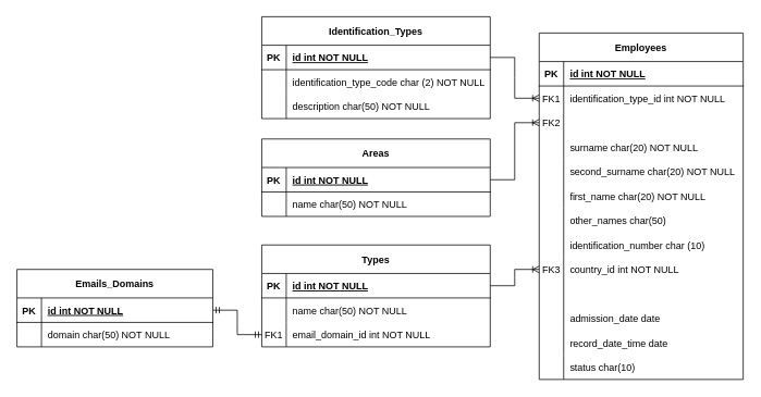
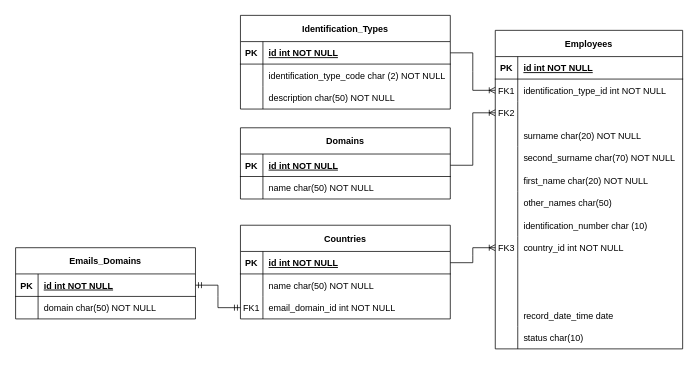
  <mxCell id="0" />
  <mxCell id="1" parent="0" />
  <mxCell id="2" value="Employees" style="shape=table;startSize=35;container=1;collapsible=1;childLayout=tableLayout;fixedRows=1;rowLines=0;fontStyle=1;align=center;resizeLast=1;" parent="1" vertex="1"><mxGeometry x="660" y="40" width="250" height="425" as="geometry" /></mxCell>
  <mxCell id="3" value="" style="shape=partialRectangle;collapsible=0;dropTarget=0;pointerEvents=0;fillColor=none;points=[[0,0.5],[1,0.5]];portConstraint=eastwest;top=0;left=0;right=0;bottom=1;" parent="2" vertex="1"><mxGeometry y="35" width="250" height="30" as="geometry" /></mxCell>
  <mxCell id="4" value="PK" style="shape=partialRectangle;overflow=hidden;connectable=0;fillColor=none;top=0;left=0;bottom=0;right=0;fontStyle=1;" parent="3" vertex="1"><mxGeometry width="30" height="30" as="geometry"><mxRectangle width="30" height="30" as="alternateBounds" /></mxGeometry></mxCell>
  <mxCell id="5" value="id int NOT NULL " style="shape=partialRectangle;overflow=hidden;connectable=0;fillColor=none;top=0;left=0;bottom=0;right=0;align=left;spacingLeft=6;fontStyle=5;" parent="3" vertex="1"><mxGeometry x="30" width="220" height="30" as="geometry"><mxRectangle width="220" height="30" as="alternateBounds" /></mxGeometry></mxCell>
  <mxCell id="6" value="" style="shape=partialRectangle;collapsible=0;dropTarget=0;pointerEvents=0;fillColor=none;points=[[0,0.5],[1,0.5]];portConstraint=eastwest;top=0;left=0;right=0;bottom=0;" parent="2" vertex="1"><mxGeometry y="65" width="250" height="30" as="geometry" /></mxCell>
  <mxCell id="7" value="FK1" style="shape=partialRectangle;overflow=hidden;connectable=0;fillColor=none;top=0;left=0;bottom=0;right=0;" parent="6" vertex="1"><mxGeometry width="30" height="30" as="geometry"><mxRectangle width="30" height="30" as="alternateBounds" /></mxGeometry></mxCell>
  <mxCell id="8" value="identification_type_id int NOT NULL" style="shape=partialRectangle;overflow=hidden;connectable=0;fillColor=none;top=0;left=0;bottom=0;right=0;align=left;spacingLeft=6;fontStyle=0" parent="6" vertex="1"><mxGeometry x="30" width="220" height="30" as="geometry"><mxRectangle width="220" height="30" as="alternateBounds" /></mxGeometry></mxCell>
  <mxCell id="9" value="" style="shape=partialRectangle;collapsible=0;dropTarget=0;pointerEvents=0;fillColor=none;points=[[0,0.5],[1,0.5]];portConstraint=eastwest;top=0;left=0;right=0;bottom=0;" parent="2" vertex="1"><mxGeometry y="95" width="250" height="30" as="geometry" /></mxCell>
  <mxCell id="10" value="FK2" style="shape=partialRectangle;overflow=hidden;connectable=0;fillColor=none;top=0;left=0;bottom=0;right=0;" parent="9" vertex="1"><mxGeometry width="30" height="30" as="geometry"><mxRectangle width="30" height="30" as="alternateBounds" /></mxGeometry></mxCell>
  <mxCell id="11" value="" style="shape=partialRectangle;collapsible=0;dropTarget=0;pointerEvents=0;fillColor=none;points=[[0,0.5],[1,0.5]];portConstraint=eastwest;top=0;left=0;right=0;bottom=0;" parent="2" vertex="1"><mxGeometry y="125" width="250" height="30" as="geometry" /></mxCell>
  <mxCell id="12" value="" style="shape=partialRectangle;overflow=hidden;connectable=0;fillColor=none;top=0;left=0;bottom=0;right=0;" parent="11" vertex="1"><mxGeometry width="30" height="30" as="geometry"><mxRectangle width="30" height="30" as="alternateBounds" /></mxGeometry></mxCell>
  <mxCell id="13" value="surname char(20) NOT NULL" style="shape=partialRectangle;overflow=hidden;connectable=0;fillColor=none;top=0;left=0;bottom=0;right=0;align=left;spacingLeft=6;fontStyle=0" parent="11" vertex="1"><mxGeometry x="30" width="220" height="30" as="geometry"><mxRectangle width="220" height="30" as="alternateBounds" /></mxGeometry></mxCell>
  <mxCell id="14" value="" style="shape=partialRectangle;collapsible=0;dropTarget=0;pointerEvents=0;fillColor=none;points=[[0,0.5],[1,0.5]];portConstraint=eastwest;top=0;left=0;right=0;bottom=0;" parent="2" vertex="1"><mxGeometry y="155" width="250" height="30" as="geometry" /></mxCell>
  <mxCell id="15" value="" style="shape=partialRectangle;overflow=hidden;connectable=0;fillColor=none;top=0;left=0;bottom=0;right=0;" parent="14" vertex="1"><mxGeometry width="30" height="30" as="geometry"><mxRectangle width="30" height="30" as="alternateBounds" /></mxGeometry></mxCell>
- <mxCell id="16" value="second_surname char(20) NOT NULL" style="shape=partialRectangle;overflow=hidden;connectable=0;fillColor=none;top=0;left=0;bottom=0;right=0;align=left;spacingLeft=6;fontStyle=0" parent="14" vertex="1"><mxGeometry x="30" width="220" height="30" as="geometry"><mxRectangle width="220" height="30" as="alternateBounds" /></mxGeometry></mxCell>
+ <mxCell id="16" value="second_surname char(70) NOT NULL" style="shape=partialRectangle;overflow=hidden;connectable=0;fillColor=none;top=0;left=0;bottom=0;right=0;align=left;spacingLeft=6;fontStyle=0" parent="14" vertex="1"><mxGeometry x="30" width="220" height="30" as="geometry"><mxRectangle width="220" height="30" as="alternateBounds" /></mxGeometry></mxCell>
  <mxCell id="17" value="" style="shape=partialRectangle;collapsible=0;dropTarget=0;pointerEvents=0;fillColor=none;points=[[0,0.5],[1,0.5]];portConstraint=eastwest;top=0;left=0;right=0;bottom=0;" parent="2" vertex="1"><mxGeometry y="185" width="250" height="30" as="geometry" /></mxCell>
  <mxCell id="18" value="" style="shape=partialRectangle;overflow=hidden;connectable=0;fillColor=none;top=0;left=0;bottom=0;right=0;" parent="17" vertex="1"><mxGeometry width="30" height="30" as="geometry"><mxRectangle width="30" height="30" as="alternateBounds" /></mxGeometry></mxCell>
  <mxCell id="19" value="first_name char(20) NOT NULL" style="shape=partialRectangle;overflow=hidden;connectable=0;fillColor=none;top=0;left=0;bottom=0;right=0;align=left;spacingLeft=6;fontStyle=0" parent="17" vertex="1"><mxGeometry x="30" width="220" height="30" as="geometry"><mxRectangle width="220" height="30" as="alternateBounds" /></mxGeometry></mxCell>
  <mxCell id="20" value="" style="shape=partialRectangle;collapsible=0;dropTarget=0;pointerEvents=0;fillColor=none;points=[[0,0.5],[1,0.5]];portConstraint=eastwest;top=0;left=0;right=0;bottom=0;" parent="2" vertex="1"><mxGeometry y="215" width="250" height="30" as="geometry" /></mxCell>
  <mxCell id="21" value="" style="shape=partialRectangle;overflow=hidden;connectable=0;fillColor=none;top=0;left=0;bottom=0;right=0;" parent="20" vertex="1"><mxGeometry width="30" height="30" as="geometry"><mxRectangle width="30" height="30" as="alternateBounds" /></mxGeometry></mxCell>
  <mxCell id="22" value="other_names char(50)" style="shape=partialRectangle;overflow=hidden;connectable=0;fillColor=none;top=0;left=0;bottom=0;right=0;align=left;spacingLeft=6;fontStyle=0" parent="20" vertex="1"><mxGeometry x="30" width="220" height="30" as="geometry"><mxRectangle width="220" height="30" as="alternateBounds" /></mxGeometry></mxCell>
  <mxCell id="23" value="" style="shape=partialRectangle;collapsible=0;dropTarget=0;pointerEvents=0;fillColor=none;points=[[0,0.5],[1,0.5]];portConstraint=eastwest;top=0;left=0;right=0;bottom=0;" parent="2" vertex="1"><mxGeometry y="245" width="250" height="30" as="geometry" /></mxCell>
  <mxCell id="24" value="" style="shape=partialRectangle;overflow=hidden;connectable=0;fillColor=none;top=0;left=0;bottom=0;right=0;" parent="23" vertex="1"><mxGeometry width="30" height="30" as="geometry"><mxRectangle width="30" height="30" as="alternateBounds" /></mxGeometry></mxCell>
  <mxCell id="25" value="identification_number char (10)" style="shape=partialRectangle;overflow=hidden;connectable=0;fillColor=none;top=0;left=0;bottom=0;right=0;align=left;spacingLeft=6;fontStyle=0" parent="23" vertex="1"><mxGeometry x="30" width="220" height="30" as="geometry"><mxRectangle width="220" height="30" as="alternateBounds" /></mxGeometry></mxCell>
  <mxCell id="26" value="" style="shape=partialRectangle;collapsible=0;dropTarget=0;pointerEvents=0;fillColor=none;points=[[0,0.5],[1,0.5]];portConstraint=eastwest;top=0;left=0;right=0;bottom=0;" parent="2" vertex="1"><mxGeometry y="275" width="250" height="30" as="geometry" /></mxCell>
  <mxCell id="27" value="FK3" style="shape=partialRectangle;overflow=hidden;connectable=0;fillColor=none;top=0;left=0;bottom=0;right=0;" parent="26" vertex="1"><mxGeometry width="30" height="30" as="geometry"><mxRectangle width="30" height="30" as="alternateBounds" /></mxGeometry></mxCell>
  <mxCell id="28" value="country_id int NOT NULL" style="shape=partialRectangle;overflow=hidden;connectable=0;fillColor=none;top=0;left=0;bottom=0;right=0;align=left;spacingLeft=6;fontStyle=0" parent="26" vertex="1"><mxGeometry x="30" width="220" height="30" as="geometry"><mxRectangle width="220" height="30" as="alternateBounds" /></mxGeometry></mxCell>
  <mxCell id="29" value="" style="shape=partialRectangle;collapsible=0;dropTarget=0;pointerEvents=0;fillColor=none;points=[[0,0.5],[1,0.5]];portConstraint=eastwest;top=0;left=0;right=0;bottom=0;" parent="2" vertex="1"><mxGeometry y="305" width="250" height="30" as="geometry" /></mxCell>
  <mxCell id="30" value="" style="shape=partialRectangle;overflow=hidden;connectable=0;fillColor=none;top=0;left=0;bottom=0;right=0;" parent="29" vertex="1"><mxGeometry width="30" height="30" as="geometry"><mxRectangle width="30" height="30" as="alternateBounds" /></mxGeometry></mxCell>
  <mxCell id="31" value="" style="shape=partialRectangle;collapsible=0;dropTarget=0;pointerEvents=0;fillColor=none;points=[[0,0.5],[1,0.5]];portConstraint=eastwest;top=0;left=0;right=0;bottom=0;" parent="2" vertex="1"><mxGeometry y="335" width="250" height="30" as="geometry" /></mxCell>
  <mxCell id="32" value="" style="shape=partialRectangle;overflow=hidden;connectable=0;fillColor=none;top=0;left=0;bottom=0;right=0;" parent="31" vertex="1"><mxGeometry width="30" height="30" as="geometry"><mxRectangle width="30" height="30" as="alternateBounds" /></mxGeometry></mxCell>
- <mxCell id="33" value="admission_date date" style="shape=partialRectangle;overflow=hidden;connectable=0;fillColor=none;top=0;left=0;bottom=0;right=0;align=left;spacingLeft=6;fontStyle=0" parent="31" vertex="1"><mxGeometry x="30" width="220" height="30" as="geometry"><mxRectangle width="220" height="30" as="alternateBounds" /></mxGeometry></mxCell>
  <mxCell id="34" value="" style="shape=partialRectangle;collapsible=0;dropTarget=0;pointerEvents=0;fillColor=none;points=[[0,0.5],[1,0.5]];portConstraint=eastwest;top=0;left=0;right=0;bottom=0;" parent="2" vertex="1"><mxGeometry y="365" width="250" height="30" as="geometry" /></mxCell>
  <mxCell id="35" value="" style="shape=partialRectangle;overflow=hidden;connectable=0;fillColor=none;top=0;left=0;bottom=0;right=0;" parent="34" vertex="1"><mxGeometry width="30" height="30" as="geometry"><mxRectangle width="30" height="30" as="alternateBounds" /></mxGeometry></mxCell>
  <mxCell id="36" value="record_date_time date" style="shape=partialRectangle;overflow=hidden;connectable=0;fillColor=none;top=0;left=0;bottom=0;right=0;align=left;spacingLeft=6;fontStyle=0" parent="34" vertex="1"><mxGeometry x="30" width="220" height="30" as="geometry"><mxRectangle width="220" height="30" as="alternateBounds" /></mxGeometry></mxCell>
  <mxCell id="37" value="" style="shape=partialRectangle;collapsible=0;dropTarget=0;pointerEvents=0;fillColor=none;points=[[0,0.5],[1,0.5]];portConstraint=eastwest;top=0;left=0;right=0;bottom=0;" parent="2" vertex="1"><mxGeometry y="395" width="250" height="30" as="geometry" /></mxCell>
  <mxCell id="38" value="" style="shape=partialRectangle;overflow=hidden;connectable=0;fillColor=none;top=0;left=0;bottom=0;right=0;" parent="37" vertex="1"><mxGeometry width="30" height="30" as="geometry"><mxRectangle width="30" height="30" as="alternateBounds" /></mxGeometry></mxCell>
  <mxCell id="39" value="status char(10)" style="shape=partialRectangle;overflow=hidden;connectable=0;fillColor=none;top=0;left=0;bottom=0;right=0;align=left;spacingLeft=6;fontStyle=0" parent="37" vertex="1"><mxGeometry x="30" width="220" height="30" as="geometry"><mxRectangle width="220" height="30" as="alternateBounds" /></mxGeometry></mxCell>
  <mxCell id="40" value="Identification_Types" style="shape=table;startSize=35;container=1;collapsible=1;childLayout=tableLayout;fixedRows=1;rowLines=0;fontStyle=1;align=center;resizeLast=1;" parent="1" vertex="1"><mxGeometry x="320" y="20" width="280" height="125" as="geometry" /></mxCell>
  <mxCell id="41" value="" style="shape=partialRectangle;collapsible=0;dropTarget=0;pointerEvents=0;fillColor=none;points=[[0,0.5],[1,0.5]];portConstraint=eastwest;top=0;left=0;right=0;bottom=1;" parent="40" vertex="1"><mxGeometry y="35" width="280" height="30" as="geometry" /></mxCell>
  <mxCell id="42" value="PK" style="shape=partialRectangle;overflow=hidden;connectable=0;fillColor=none;top=0;left=0;bottom=0;right=0;fontStyle=1;" parent="41" vertex="1"><mxGeometry width="30" height="30" as="geometry"><mxRectangle width="30" height="30" as="alternateBounds" /></mxGeometry></mxCell>
  <mxCell id="43" value="id int NOT NULL " style="shape=partialRectangle;overflow=hidden;connectable=0;fillColor=none;top=0;left=0;bottom=0;right=0;align=left;spacingLeft=6;fontStyle=5;" parent="41" vertex="1"><mxGeometry x="30" width="250" height="30" as="geometry"><mxRectangle width="250" height="30" as="alternateBounds" /></mxGeometry></mxCell>
  <mxCell id="44" value="" style="shape=partialRectangle;collapsible=0;dropTarget=0;pointerEvents=0;fillColor=none;points=[[0,0.5],[1,0.5]];portConstraint=eastwest;top=0;left=0;right=0;bottom=0;" parent="40" vertex="1"><mxGeometry y="65" width="280" height="30" as="geometry" /></mxCell>
  <mxCell id="45" value="" style="shape=partialRectangle;overflow=hidden;connectable=0;fillColor=none;top=0;left=0;bottom=0;right=0;" parent="44" vertex="1"><mxGeometry width="30" height="30" as="geometry"><mxRectangle width="30" height="30" as="alternateBounds" /></mxGeometry></mxCell>
  <mxCell id="46" value="identification_type_code char (2) NOT NULL" style="shape=partialRectangle;overflow=hidden;connectable=0;fillColor=none;top=0;left=0;bottom=0;right=0;align=left;spacingLeft=6;fontStyle=0" parent="44" vertex="1"><mxGeometry x="30" width="250" height="30" as="geometry"><mxRectangle width="250" height="30" as="alternateBounds" /></mxGeometry></mxCell>
  <mxCell id="47" value="" style="shape=partialRectangle;collapsible=0;dropTarget=0;pointerEvents=0;fillColor=none;points=[[0,0.5],[1,0.5]];portConstraint=eastwest;top=0;left=0;right=0;bottom=0;" parent="40" vertex="1"><mxGeometry y="95" width="280" height="30" as="geometry" /></mxCell>
  <mxCell id="48" value="" style="shape=partialRectangle;overflow=hidden;connectable=0;fillColor=none;top=0;left=0;bottom=0;right=0;" parent="47" vertex="1"><mxGeometry width="30" height="30" as="geometry"><mxRectangle width="30" height="30" as="alternateBounds" /></mxGeometry></mxCell>
  <mxCell id="49" value="description char(50) NOT NULL" style="shape=partialRectangle;overflow=hidden;connectable=0;fillColor=none;top=0;left=0;bottom=0;right=0;align=left;spacingLeft=6;" parent="47" vertex="1"><mxGeometry x="30" width="250" height="30" as="geometry"><mxRectangle width="250" height="30" as="alternateBounds" /></mxGeometry></mxCell>
- <mxCell id="50" value="Areas" style="shape=table;startSize=35;container=1;collapsible=1;childLayout=tableLayout;fixedRows=1;rowLines=0;fontStyle=1;align=center;resizeLast=1;" parent="1" vertex="1"><mxGeometry x="320" y="170" width="280" height="95" as="geometry" /></mxCell>
+ <mxCell id="50" value="Domains" style="shape=table;startSize=35;container=1;collapsible=1;childLayout=tableLayout;fixedRows=1;rowLines=0;fontStyle=1;align=center;resizeLast=1;" parent="1" vertex="1"><mxGeometry x="320" y="170" width="280" height="95" as="geometry" /></mxCell>
  <mxCell id="51" value="" style="shape=partialRectangle;collapsible=0;dropTarget=0;pointerEvents=0;fillColor=none;points=[[0,0.5],[1,0.5]];portConstraint=eastwest;top=0;left=0;right=0;bottom=1;" parent="50" vertex="1"><mxGeometry y="35" width="280" height="30" as="geometry" /></mxCell>
  <mxCell id="52" value="PK" style="shape=partialRectangle;overflow=hidden;connectable=0;fillColor=none;top=0;left=0;bottom=0;right=0;fontStyle=1;" parent="51" vertex="1"><mxGeometry width="30" height="30" as="geometry"><mxRectangle width="30" height="30" as="alternateBounds" /></mxGeometry></mxCell>
  <mxCell id="53" value="id int NOT NULL " style="shape=partialRectangle;overflow=hidden;connectable=0;fillColor=none;top=0;left=0;bottom=0;right=0;align=left;spacingLeft=6;fontStyle=5;" parent="51" vertex="1"><mxGeometry x="30" width="250" height="30" as="geometry"><mxRectangle width="250" height="30" as="alternateBounds" /></mxGeometry></mxCell>
  <mxCell id="54" value="" style="shape=partialRectangle;collapsible=0;dropTarget=0;pointerEvents=0;fillColor=none;points=[[0,0.5],[1,0.5]];portConstraint=eastwest;top=0;left=0;right=0;bottom=0;" parent="50" vertex="1"><mxGeometry y="65" width="280" height="30" as="geometry" /></mxCell>
  <mxCell id="55" value="" style="shape=partialRectangle;overflow=hidden;connectable=0;fillColor=none;top=0;left=0;bottom=0;right=0;" parent="54" vertex="1"><mxGeometry width="30" height="30" as="geometry"><mxRectangle width="30" height="30" as="alternateBounds" /></mxGeometry></mxCell>
  <mxCell id="56" value="name char(50) NOT NULL" style="shape=partialRectangle;overflow=hidden;connectable=0;fillColor=none;top=0;left=0;bottom=0;right=0;align=left;spacingLeft=6;" parent="54" vertex="1"><mxGeometry x="30" width="250" height="30" as="geometry"><mxRectangle width="250" height="30" as="alternateBounds" /></mxGeometry></mxCell>
  <mxCell id="57" value="Emails_Domains" style="shape=table;startSize=35;container=1;collapsible=1;childLayout=tableLayout;fixedRows=1;rowLines=0;fontStyle=1;align=center;resizeLast=1;" parent="1" vertex="1"><mxGeometry x="20" y="330" width="240" height="95" as="geometry" /></mxCell>
  <mxCell id="58" value="" style="shape=partialRectangle;collapsible=0;dropTarget=0;pointerEvents=0;fillColor=none;points=[[0,0.5],[1,0.5]];portConstraint=eastwest;top=0;left=0;right=0;bottom=1;" parent="57" vertex="1"><mxGeometry y="35" width="240" height="30" as="geometry" /></mxCell>
  <mxCell id="59" value="PK" style="shape=partialRectangle;overflow=hidden;connectable=0;fillColor=none;top=0;left=0;bottom=0;right=0;fontStyle=1;" parent="58" vertex="1"><mxGeometry width="30" height="30" as="geometry"><mxRectangle width="30" height="30" as="alternateBounds" /></mxGeometry></mxCell>
  <mxCell id="60" value="id int NOT NULL " style="shape=partialRectangle;overflow=hidden;connectable=0;fillColor=none;top=0;left=0;bottom=0;right=0;align=left;spacingLeft=6;fontStyle=5;" parent="58" vertex="1"><mxGeometry x="30" width="210" height="30" as="geometry"><mxRectangle width="210" height="30" as="alternateBounds" /></mxGeometry></mxCell>
  <mxCell id="61" value="" style="shape=partialRectangle;collapsible=0;dropTarget=0;pointerEvents=0;fillColor=none;points=[[0,0.5],[1,0.5]];portConstraint=eastwest;top=0;left=0;right=0;bottom=0;" parent="57" vertex="1"><mxGeometry y="65" width="240" height="30" as="geometry" /></mxCell>
  <mxCell id="62" value="" style="shape=partialRectangle;overflow=hidden;connectable=0;fillColor=none;top=0;left=0;bottom=0;right=0;" parent="61" vertex="1"><mxGeometry width="30" height="30" as="geometry"><mxRectangle width="30" height="30" as="alternateBounds" /></mxGeometry></mxCell>
  <mxCell id="63" value="domain char(50) NOT NULL" style="shape=partialRectangle;overflow=hidden;connectable=0;fillColor=none;top=0;left=0;bottom=0;right=0;align=left;spacingLeft=6;" parent="61" vertex="1"><mxGeometry x="30" width="210" height="30" as="geometry"><mxRectangle width="210" height="30" as="alternateBounds" /></mxGeometry></mxCell>
- <mxCell id="64" value="Types" style="shape=table;startSize=35;container=1;collapsible=1;childLayout=tableLayout;fixedRows=1;rowLines=0;fontStyle=1;align=center;resizeLast=1;" parent="1" vertex="1"><mxGeometry x="320" y="300" width="280" height="125" as="geometry" /></mxCell>
+ <mxCell id="64" value="Countries" style="shape=table;startSize=35;container=1;collapsible=1;childLayout=tableLayout;fixedRows=1;rowLines=0;fontStyle=1;align=center;resizeLast=1;" parent="1" vertex="1"><mxGeometry x="320" y="300" width="280" height="125" as="geometry" /></mxCell>
  <mxCell id="65" value="" style="shape=partialRectangle;collapsible=0;dropTarget=0;pointerEvents=0;fillColor=none;points=[[0,0.5],[1,0.5]];portConstraint=eastwest;top=0;left=0;right=0;bottom=1;" parent="64" vertex="1"><mxGeometry y="35" width="280" height="30" as="geometry" /></mxCell>
  <mxCell id="66" value="PK" style="shape=partialRectangle;overflow=hidden;connectable=0;fillColor=none;top=0;left=0;bottom=0;right=0;fontStyle=1;" parent="65" vertex="1"><mxGeometry width="30" height="30" as="geometry"><mxRectangle width="30" height="30" as="alternateBounds" /></mxGeometry></mxCell>
  <mxCell id="67" value="id int NOT NULL " style="shape=partialRectangle;overflow=hidden;connectable=0;fillColor=none;top=0;left=0;bottom=0;right=0;align=left;spacingLeft=6;fontStyle=5;" parent="65" vertex="1"><mxGeometry x="30" width="250" height="30" as="geometry"><mxRectangle width="250" height="30" as="alternateBounds" /></mxGeometry></mxCell>
  <mxCell id="68" value="" style="shape=partialRectangle;collapsible=0;dropTarget=0;pointerEvents=0;fillColor=none;points=[[0,0.5],[1,0.5]];portConstraint=eastwest;top=0;left=0;right=0;bottom=0;" parent="64" vertex="1"><mxGeometry y="65" width="280" height="30" as="geometry" /></mxCell>
  <mxCell id="69" value="" style="shape=partialRectangle;overflow=hidden;connectable=0;fillColor=none;top=0;left=0;bottom=0;right=0;" parent="68" vertex="1"><mxGeometry width="30" height="30" as="geometry"><mxRectangle width="30" height="30" as="alternateBounds" /></mxGeometry></mxCell>
  <mxCell id="70" value="name char(50) NOT NULL" style="shape=partialRectangle;overflow=hidden;connectable=0;fillColor=none;top=0;left=0;bottom=0;right=0;align=left;spacingLeft=6;" parent="68" vertex="1"><mxGeometry x="30" width="250" height="30" as="geometry"><mxRectangle width="250" height="30" as="alternateBounds" /></mxGeometry></mxCell>
  <mxCell id="71" value="" style="shape=partialRectangle;collapsible=0;dropTarget=0;pointerEvents=0;fillColor=none;points=[[0,0.5],[1,0.5]];portConstraint=eastwest;top=0;left=0;right=0;bottom=0;" parent="64" vertex="1"><mxGeometry y="95" width="280" height="30" as="geometry" /></mxCell>
  <mxCell id="72" value="FK1" style="shape=partialRectangle;overflow=hidden;connectable=0;fillColor=none;top=0;left=0;bottom=0;right=0;" parent="71" vertex="1"><mxGeometry width="30" height="30" as="geometry"><mxRectangle width="30" height="30" as="alternateBounds" /></mxGeometry></mxCell>
  <mxCell id="73" value="email_domain_id int NOT NULL" style="shape=partialRectangle;overflow=hidden;connectable=0;fillColor=none;top=0;left=0;bottom=0;right=0;align=left;spacingLeft=6;fontStyle=0" parent="71" vertex="1"><mxGeometry x="30" width="250" height="30" as="geometry"><mxRectangle width="250" height="30" as="alternateBounds" /></mxGeometry></mxCell>
  <mxCell id="74" value="" style="edgeStyle=entityRelationEdgeStyle;fontSize=12;html=1;endArrow=ERmandOne;startArrow=ERmandOne;rounded=0;entryX=0;entryY=0.5;entryDx=0;entryDy=0;" parent="1" source="58" target="71" edge="1"><mxGeometry width="100" height="100" relative="1" as="geometry"><mxPoint x="220" y="440" as="sourcePoint" /><mxPoint x="320" y="340" as="targetPoint" /></mxGeometry></mxCell>
  <mxCell id="75" value="" style="edgeStyle=entityRelationEdgeStyle;fontSize=12;html=1;endArrow=ERoneToMany;rounded=0;" parent="1" source="65" target="26" edge="1"><mxGeometry width="100" height="100" relative="1" as="geometry"><mxPoint x="490" y="540" as="sourcePoint" /><mxPoint x="590" y="440" as="targetPoint" /></mxGeometry></mxCell>
  <mxCell id="76" value="" style="edgeStyle=entityRelationEdgeStyle;fontSize=12;html=1;endArrow=ERoneToMany;rounded=0;entryX=0;entryY=0.5;entryDx=0;entryDy=0;" parent="1" source="41" target="6" edge="1"><mxGeometry width="100" height="100" relative="1" as="geometry"><mxPoint x="540" y="311" as="sourcePoint" /><mxPoint x="640" y="211" as="targetPoint" /></mxGeometry></mxCell>
  <mxCell id="77" value="" style="edgeStyle=entityRelationEdgeStyle;fontSize=12;html=1;endArrow=ERoneToMany;rounded=0;entryX=0;entryY=0.5;entryDx=0;entryDy=0;" parent="1" source="51" target="9" edge="1"><mxGeometry width="100" height="100" relative="1" as="geometry"><mxPoint x="520" y="310" as="sourcePoint" /><mxPoint x="620" y="210" as="targetPoint" /></mxGeometry></mxCell>
